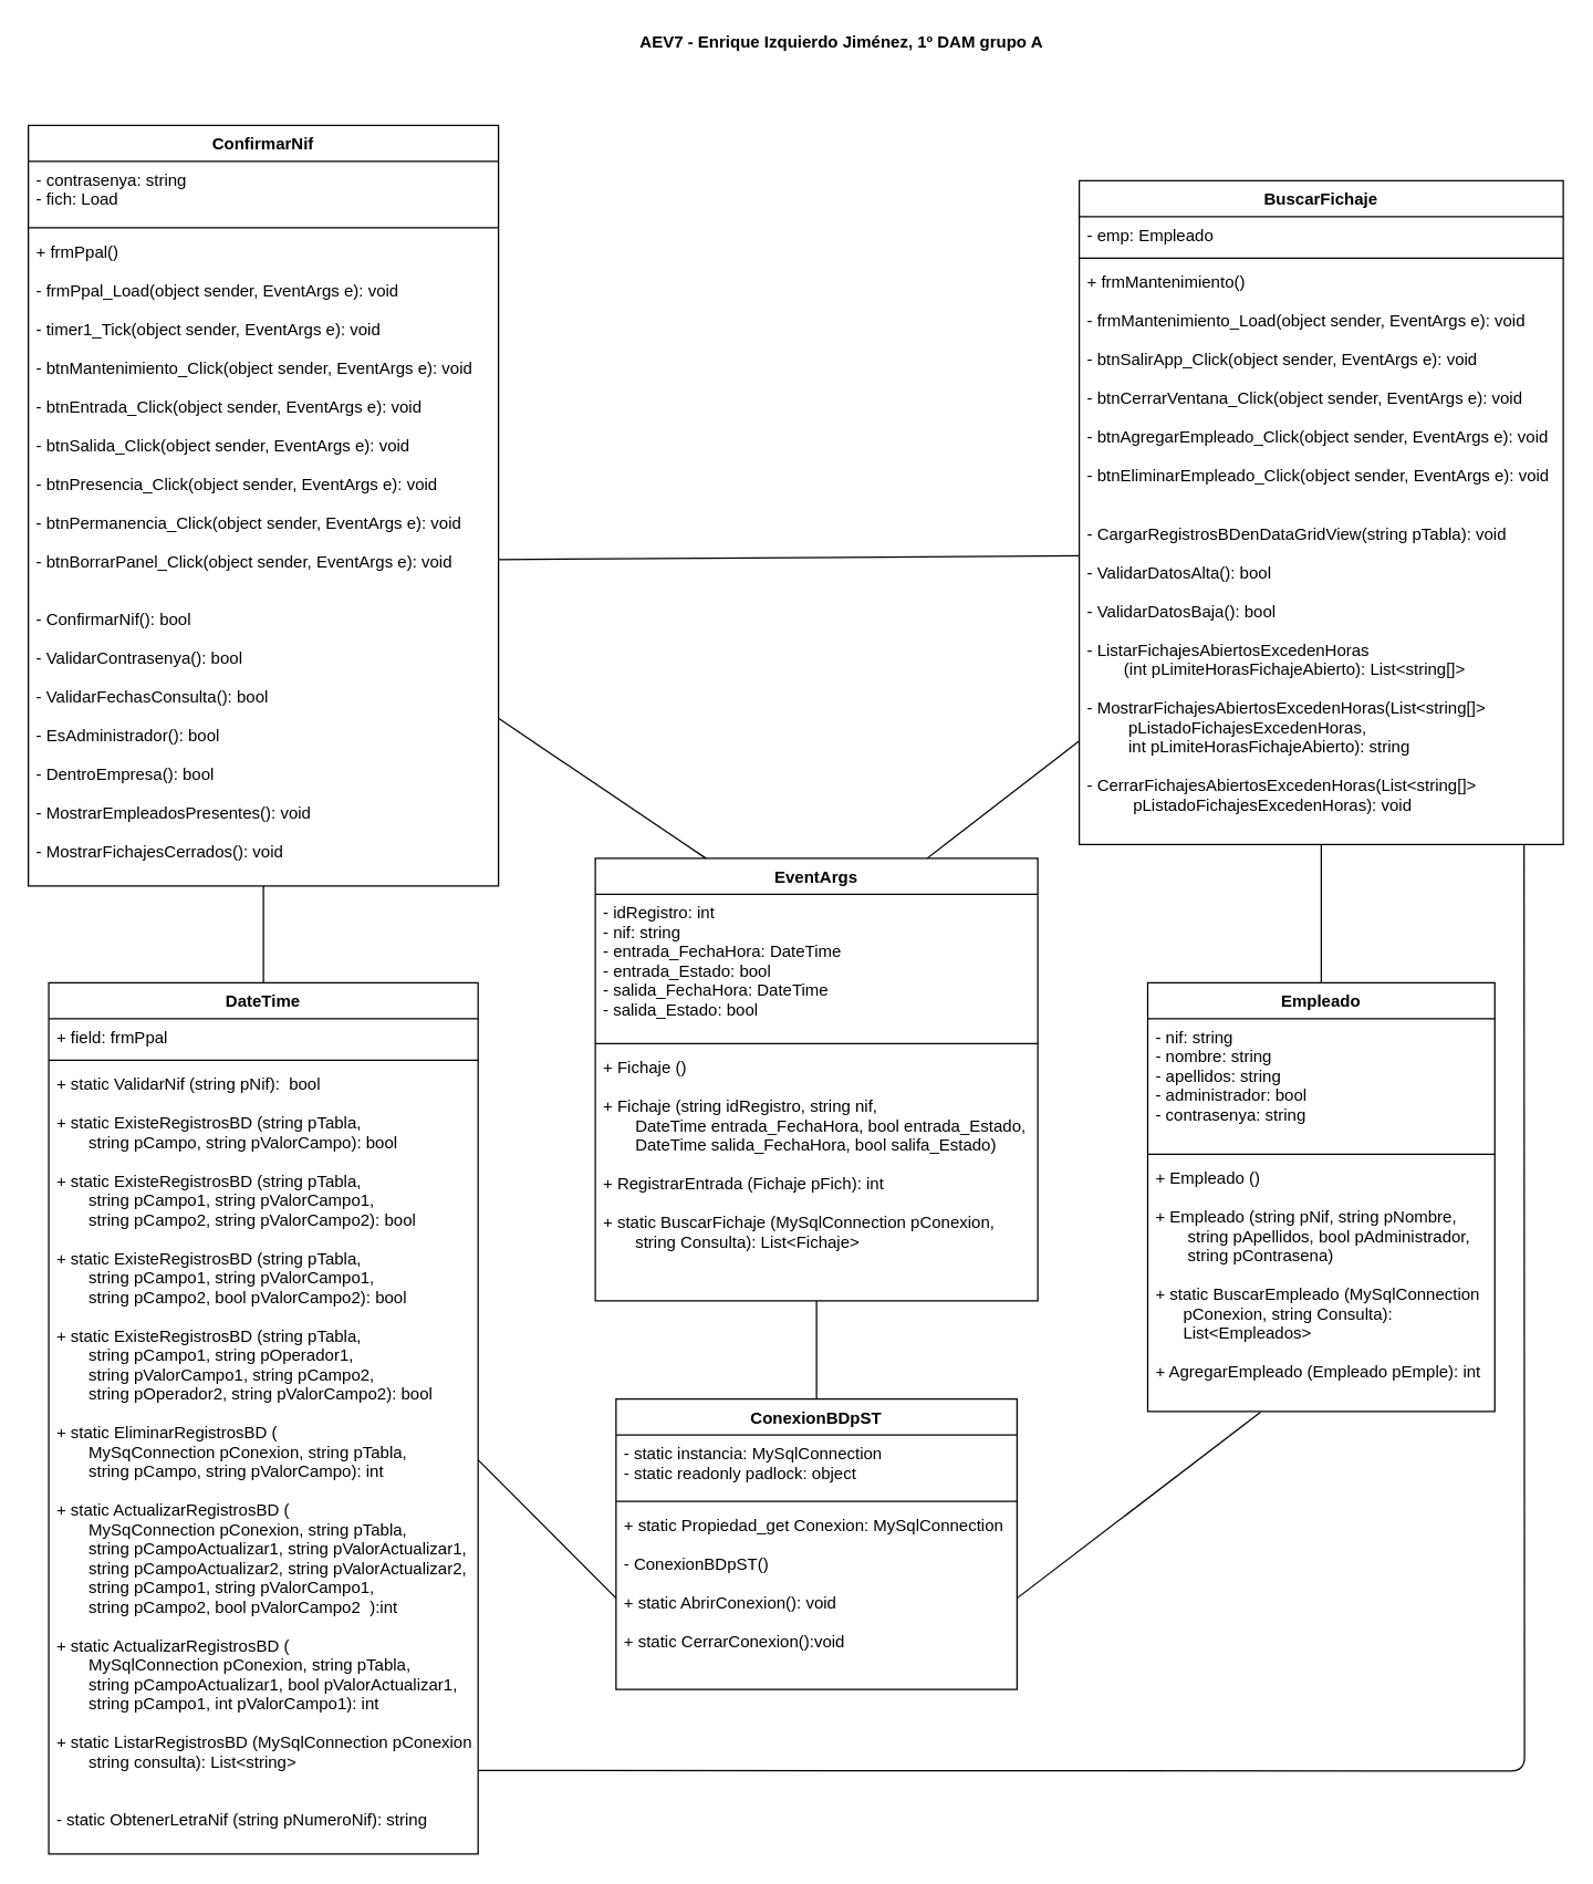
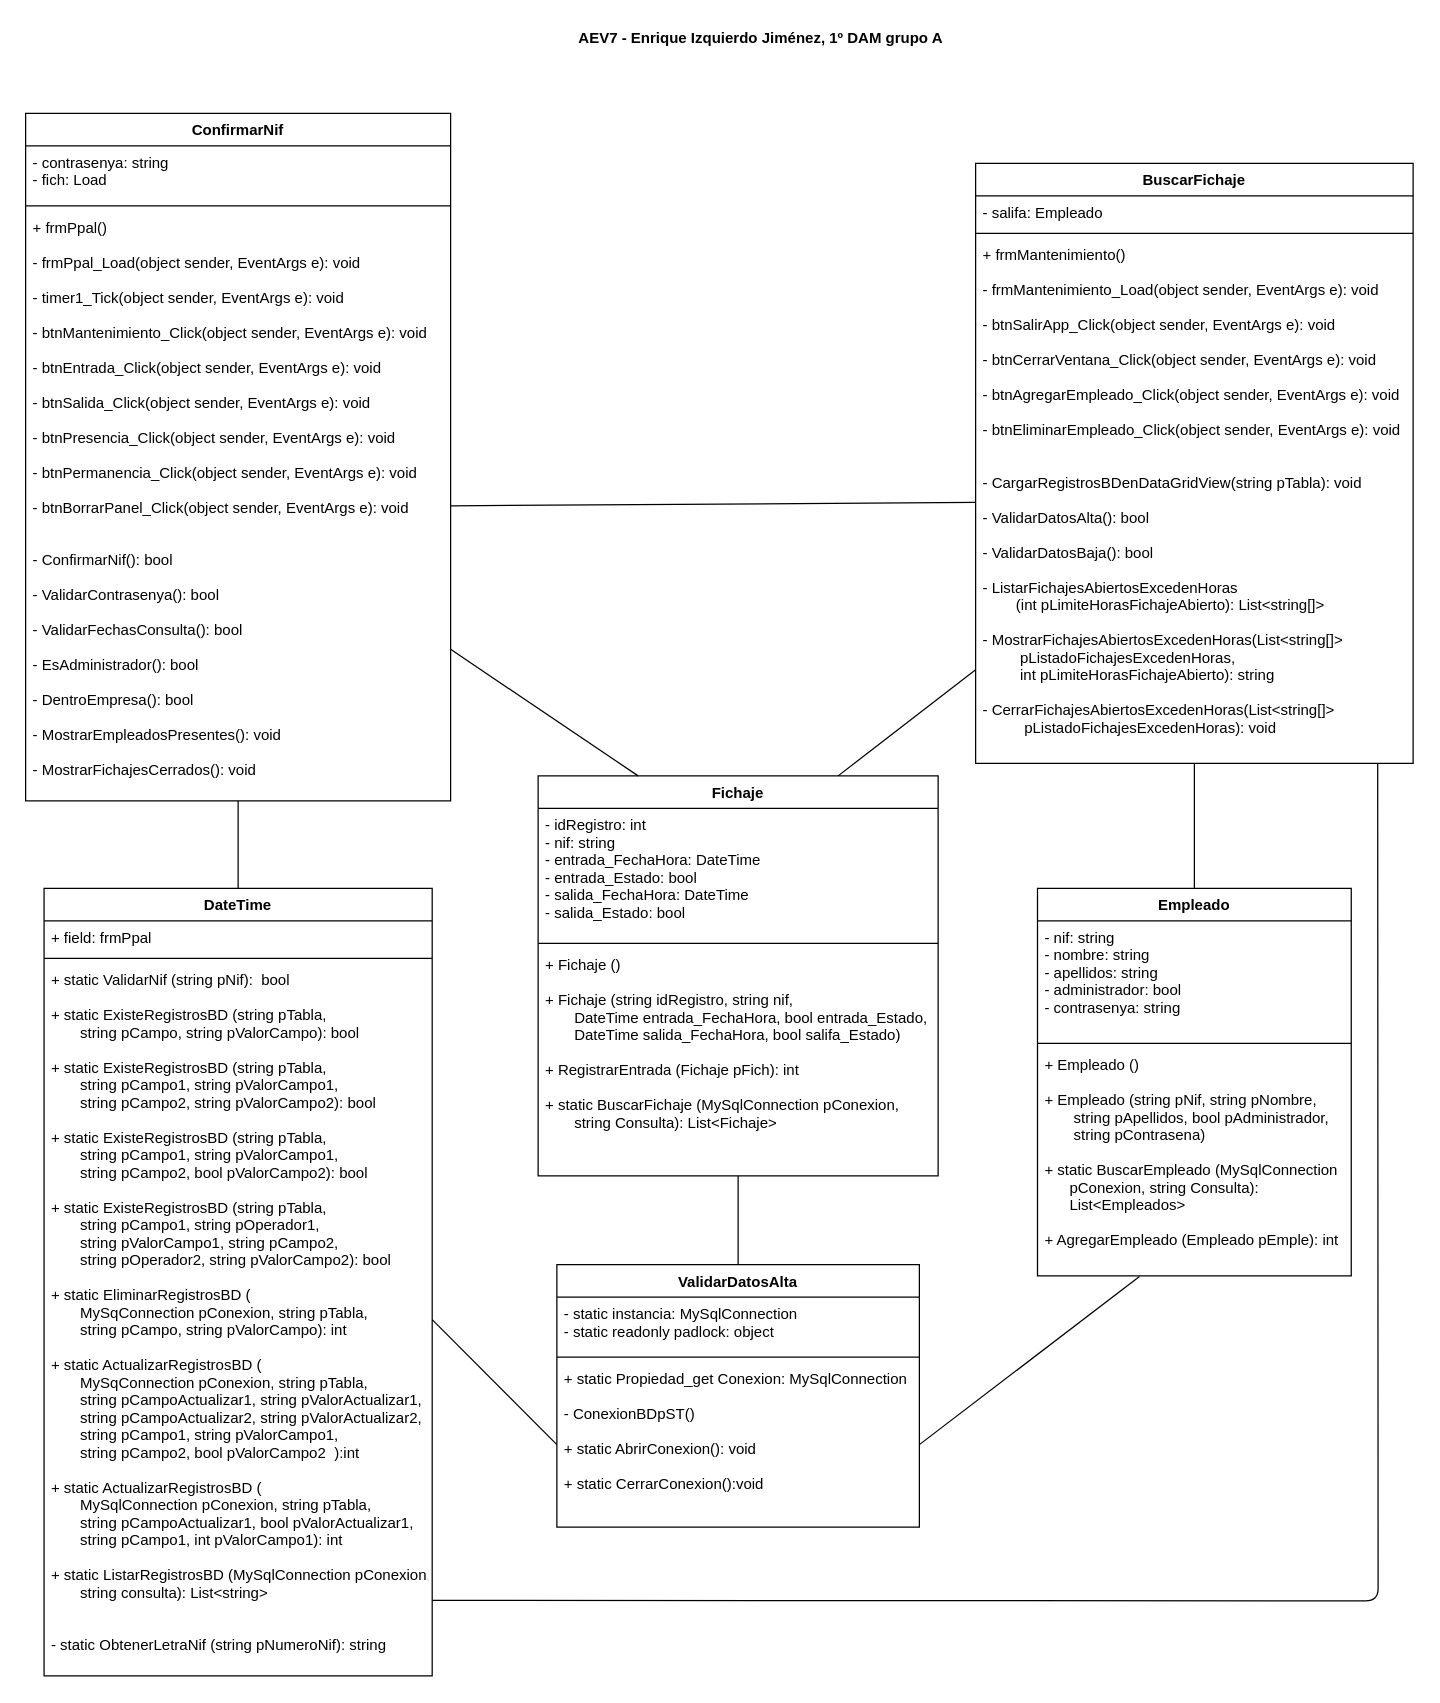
  <mxCell id="0" />
  <mxCell id="1" parent="0" />
  <mxCell id="2" value="ConfirmarNif" style="swimlane;fontStyle=1;align=center;verticalAlign=top;childLayout=stackLayout;horizontal=1;startSize=26;horizontalStack=0;resizeParent=1;resizeParentMax=0;resizeLast=0;collapsible=1;marginBottom=0;" parent="1" vertex="1"><mxGeometry x="20" y="90" width="340" height="550" as="geometry"><mxRectangle x="130" y="170" width="110" height="26" as="alternateBounds" /></mxGeometry></mxCell>
  <mxCell id="3" value="- contrasenya: string&#10;- fich: Load" style="text;strokeColor=none;fillColor=none;align=left;verticalAlign=top;spacingLeft=4;spacingRight=4;overflow=hidden;rotatable=0;points=[[0,0.5],[1,0.5]];portConstraint=eastwest;" parent="2" vertex="1"><mxGeometry y="26" width="340" height="44" as="geometry" /></mxCell>
  <mxCell id="4" value="" style="line;strokeWidth=1;fillColor=none;align=left;verticalAlign=middle;spacingTop=-1;spacingLeft=3;spacingRight=3;rotatable=0;labelPosition=right;points=[];portConstraint=eastwest;" parent="2" vertex="1"><mxGeometry y="70" width="340" height="8" as="geometry" /></mxCell>
  <mxCell id="5" value="+ frmPpal()&#10;&#10;- frmPpal_Load(object sender, EventArgs e): void&#10;&#10;- timer1_Tick(object sender, EventArgs e): void&#10;&#10;- btnMantenimiento_Click(object sender, EventArgs e): void&#10;&#10;- btnEntrada_Click(object sender, EventArgs e): void&#10;&#10;- btnSalida_Click(object sender, EventArgs e): void&#10;&#10;- btnPresencia_Click(object sender, EventArgs e): void&#10;&#10;- btnPermanencia_Click(object sender, EventArgs e): void&#10;&#10;- btnBorrarPanel_Click(object sender, EventArgs e): void&#10;&#10;&#10;- ConfirmarNif(): bool&#10;&#10;- ValidarContrasenya(): bool&#10;&#10;- ValidarFechasConsulta(): bool&#10;&#10;- EsAdministrador(): bool&#10;&#10;- DentroEmpresa(): bool&#10;&#10;- MostrarEmpleadosPresentes(): void&#10;&#10;- MostrarFichajesCerrados(): void" style="text;strokeColor=none;fillColor=none;align=left;verticalAlign=top;spacingLeft=4;spacingRight=4;overflow=hidden;rotatable=0;points=[[0,0.5],[1,0.5]];portConstraint=eastwest;" parent="2" vertex="1"><mxGeometry y="78" width="340" height="472" as="geometry" /></mxCell>
  <mxCell id="6" value="BuscarFichaje" style="swimlane;fontStyle=1;align=center;verticalAlign=top;childLayout=stackLayout;horizontal=1;startSize=26;horizontalStack=0;resizeParent=1;resizeParentMax=0;resizeLast=0;collapsible=1;marginBottom=0;" parent="1" vertex="1"><mxGeometry x="780" y="130" width="350" height="480" as="geometry"><mxRectangle x="130" y="170" width="110" height="26" as="alternateBounds" /></mxGeometry></mxCell>
- <mxCell id="7" value="- emp: Empleado" style="text;strokeColor=none;fillColor=none;align=left;verticalAlign=top;spacingLeft=4;spacingRight=4;overflow=hidden;rotatable=0;points=[[0,0.5],[1,0.5]];portConstraint=eastwest;" parent="6" vertex="1"><mxGeometry y="26" width="350" height="26" as="geometry" /></mxCell>
+ <mxCell id="7" value="- salifa: Empleado" style="text;strokeColor=none;fillColor=none;align=left;verticalAlign=top;spacingLeft=4;spacingRight=4;overflow=hidden;rotatable=0;points=[[0,0.5],[1,0.5]];portConstraint=eastwest;" parent="6" vertex="1"><mxGeometry y="26" width="350" height="26" as="geometry" /></mxCell>
  <mxCell id="8" value="" style="line;strokeWidth=1;fillColor=none;align=left;verticalAlign=middle;spacingTop=-1;spacingLeft=3;spacingRight=3;rotatable=0;labelPosition=right;points=[];portConstraint=eastwest;" parent="6" vertex="1"><mxGeometry y="52" width="350" height="8" as="geometry" /></mxCell>
  <mxCell id="9" value="+ frmMantenimiento()&#10;&#10;- frmMantenimiento_Load(object sender, EventArgs e): void&#10;&#10;- btnSalirApp_Click(object sender, EventArgs e): void&#10;&#10;- btnCerrarVentana_Click(object sender, EventArgs e): void&#10;&#10;- btnAgregarEmpleado_Click(object sender, EventArgs e): void&#10;&#10;- btnEliminarEmpleado_Click(object sender, EventArgs e): void&#10;&#10;&#10;- CargarRegistrosBDenDataGridView(string pTabla): void&#10;&#10;- ValidarDatosAlta(): bool&#10;&#10;- ValidarDatosBaja(): bool&#10;&#10;- ListarFichajesAbiertosExcedenHoras &#10;        (int pLimiteHorasFichajeAbierto): List&lt;string[]&gt; &#10;&#10;- MostrarFichajesAbiertosExcedenHoras(List&lt;string[]&gt;&#10;         pListadoFichajesExcedenHoras, &#10;         int pLimiteHorasFichajeAbierto): string &#10;&#10;- CerrarFichajesAbiertosExcedenHoras(List&lt;string[]&gt; &#10;          pListadoFichajesExcedenHoras): void" style="text;strokeColor=none;fillColor=none;align=left;verticalAlign=top;spacingLeft=4;spacingRight=4;overflow=hidden;rotatable=0;points=[[0,0.5],[1,0.5]];portConstraint=eastwest;" parent="6" vertex="1"><mxGeometry y="60" width="350" height="420" as="geometry" /></mxCell>
  <mxCell id="10" value="Empleado" style="swimlane;fontStyle=1;align=center;verticalAlign=top;childLayout=stackLayout;horizontal=1;startSize=26;horizontalStack=0;resizeParent=1;resizeParentMax=0;resizeLast=0;collapsible=1;marginBottom=0;" parent="1" vertex="1"><mxGeometry x="829.5" y="710" width="251" height="310" as="geometry"><mxRectangle x="130" y="170" width="110" height="26" as="alternateBounds" /></mxGeometry></mxCell>
  <mxCell id="11" value="- nif: string&#10;- nombre: string&#10;- apellidos: string&#10;- administrador: bool&#10;- contrasenya: string" style="text;strokeColor=none;fillColor=none;align=left;verticalAlign=top;spacingLeft=4;spacingRight=4;overflow=hidden;rotatable=0;points=[[0,0.5],[1,0.5]];portConstraint=eastwest;" parent="10" vertex="1"><mxGeometry y="26" width="251" height="94" as="geometry" /></mxCell>
  <mxCell id="12" value="" style="line;strokeWidth=1;fillColor=none;align=left;verticalAlign=middle;spacingTop=-1;spacingLeft=3;spacingRight=3;rotatable=0;labelPosition=right;points=[];portConstraint=eastwest;" parent="10" vertex="1"><mxGeometry y="120" width="251" height="8" as="geometry" /></mxCell>
  <mxCell id="13" value="+ Empleado ()&#10;&#10;+ Empleado (string pNif, string pNombre, &#10;       string pApellidos, bool pAdministrador,&#10;       string pContrasena)&#10;&#10;+ static BuscarEmpleado (MySqlConnection&#10;      pConexion, string Consulta):&#10;      List&lt;Empleados&gt;&#10;&#10;+ AgregarEmpleado (Empleado pEmple): int" style="text;strokeColor=none;fillColor=none;align=left;verticalAlign=top;spacingLeft=4;spacingRight=4;overflow=hidden;rotatable=0;points=[[0,0.5],[1,0.5]];portConstraint=eastwest;" parent="10" vertex="1"><mxGeometry y="128" width="251" height="182" as="geometry" /></mxCell>
- <mxCell id="14" value="EventArgs" style="swimlane;fontStyle=1;align=center;verticalAlign=top;childLayout=stackLayout;horizontal=1;startSize=26;horizontalStack=0;resizeParent=1;resizeParentMax=0;resizeLast=0;collapsible=1;marginBottom=0;" parent="1" vertex="1"><mxGeometry x="430" y="620" width="320" height="320" as="geometry"><mxRectangle x="130" y="170" width="110" height="26" as="alternateBounds" /></mxGeometry></mxCell>
+ <mxCell id="14" value="Fichaje" style="swimlane;fontStyle=1;align=center;verticalAlign=top;childLayout=stackLayout;horizontal=1;startSize=26;horizontalStack=0;resizeParent=1;resizeParentMax=0;resizeLast=0;collapsible=1;marginBottom=0;" parent="1" vertex="1"><mxGeometry x="430" y="620" width="320" height="320" as="geometry"><mxRectangle x="130" y="170" width="110" height="26" as="alternateBounds" /></mxGeometry></mxCell>
  <mxCell id="15" value="- idRegistro: int&#10;- nif: string&#10;- entrada_FechaHora: DateTime&#10;- entrada_Estado: bool&#10;- salida_FechaHora: DateTime&#10;- salida_Estado: bool" style="text;strokeColor=none;fillColor=none;align=left;verticalAlign=top;spacingLeft=4;spacingRight=4;overflow=hidden;rotatable=0;points=[[0,0.5],[1,0.5]];portConstraint=eastwest;" parent="14" vertex="1"><mxGeometry y="26" width="320" height="104" as="geometry" /></mxCell>
  <mxCell id="16" value="" style="line;strokeWidth=1;fillColor=none;align=left;verticalAlign=middle;spacingTop=-1;spacingLeft=3;spacingRight=3;rotatable=0;labelPosition=right;points=[];portConstraint=eastwest;" parent="14" vertex="1"><mxGeometry y="130" width="320" height="8" as="geometry" /></mxCell>
  <mxCell id="17" value="+ Fichaje ()&#10;&#10;+ Fichaje (string idRegistro, string nif, &#10;       DateTime entrada_FechaHora, bool entrada_Estado,&#10;       DateTime salida_FechaHora, bool salifa_Estado)&#10;&#10;+ RegistrarEntrada (Fichaje pFich): int&#10;&#10;+ static BuscarFichaje (MySqlConnection pConexion, &#10;       string Consulta): List&lt;Fichaje&gt;&#10;&#10;" style="text;strokeColor=none;fillColor=none;align=left;verticalAlign=top;spacingLeft=4;spacingRight=4;overflow=hidden;rotatable=0;points=[[0,0.5],[1,0.5]];portConstraint=eastwest;" parent="14" vertex="1"><mxGeometry y="138" width="320" height="182" as="geometry" /></mxCell>
  <mxCell id="18" value="&lt;b&gt;AEV7 - Enrique Izquierdo Jiménez, 1º DAM grupo A&amp;nbsp;&lt;/b&gt;" style="text;html=1;strokeColor=none;fillColor=none;align=center;verticalAlign=middle;whiteSpace=wrap;rounded=0;" parent="1" vertex="1"><mxGeometry x="320" y="20" width="580" height="20" as="geometry" /></mxCell>
  <mxCell id="19" value="DateTime" style="swimlane;fontStyle=1;align=center;verticalAlign=top;childLayout=stackLayout;horizontal=1;startSize=26;horizontalStack=0;resizeParent=1;resizeParentMax=0;resizeLast=0;collapsible=1;marginBottom=0;" parent="1" vertex="1"><mxGeometry x="34.75" y="710" width="310.5" height="630" as="geometry"><mxRectangle x="130" y="170" width="110" height="26" as="alternateBounds" /></mxGeometry></mxCell>
  <mxCell id="20" value="+ field: frmPpal" style="text;strokeColor=none;fillColor=none;align=left;verticalAlign=top;spacingLeft=4;spacingRight=4;overflow=hidden;rotatable=0;points=[[0,0.5],[1,0.5]];portConstraint=eastwest;" parent="19" vertex="1"><mxGeometry y="26" width="310.5" height="26" as="geometry" /></mxCell>
  <mxCell id="21" value="" style="line;strokeWidth=1;fillColor=none;align=left;verticalAlign=middle;spacingTop=-1;spacingLeft=3;spacingRight=3;rotatable=0;labelPosition=right;points=[];portConstraint=eastwest;" parent="19" vertex="1"><mxGeometry y="52" width="310.5" height="8" as="geometry" /></mxCell>
  <mxCell id="22" value="+ static ValidarNif (string pNif):  bool&#10;&#10;+ static ExisteRegistrosBD (string pTabla,&#10;       string pCampo, string pValorCampo): bool&#10;&#10;+ static ExisteRegistrosBD (string pTabla,&#10;       string pCampo1, string pValorCampo1, &#10;       string pCampo2, string pValorCampo2): bool&#10;&#10;+ static ExisteRegistrosBD (string pTabla,&#10;       string pCampo1, string pValorCampo1,&#10;       string pCampo2, bool pValorCampo2): bool&#10;&#10;+ static ExisteRegistrosBD (string pTabla,&#10;       string pCampo1, string pOperador1, &#10;       string pValorCampo1, string pCampo2, &#10;       string pOperador2, string pValorCampo2): bool&#10;&#10;+ static EliminarRegistrosBD (&#10;       MySqConnection pConexion, string pTabla, &#10;       string pCampo, string pValorCampo): int&#10;&#10;+ static ActualizarRegistrosBD (&#10;       MySqConnection pConexion, string pTabla,&#10;       string pCampoActualizar1, string pValorActualizar1,&#10;       string pCampoActualizar2, string pValorActualizar2,&#10;       string pCampo1, string pValorCampo1,&#10;       string pCampo2, bool pValorCampo2  ):int&#10;&#10;+ static ActualizarRegistrosBD (&#10;       MySqlConnection pConexion, string pTabla,&#10;       string pCampoActualizar1, bool pValorActualizar1,&#10;       string pCampo1, int pValorCampo1): int&#10;&#10;+ static ListarRegistrosBD (MySqlConnection pConexion, &#10;       string consulta): List&lt;string&gt;&#10;&#10;&#10;- static ObtenerLetraNif (string pNumeroNif): string" style="text;strokeColor=none;fillColor=none;align=left;verticalAlign=top;spacingLeft=4;spacingRight=4;overflow=hidden;rotatable=0;points=[[0,0.5],[1,0.5]];portConstraint=eastwest;" parent="19" vertex="1"><mxGeometry y="60" width="310.5" height="570" as="geometry" /></mxCell>
  <mxCell id="23" value="" style="endArrow=none;endFill=0;endSize=12;html=1;exitX=1;exitY=0.5;exitDx=0;exitDy=0;" parent="1" source="5" target="9" edge="1"><mxGeometry width="160" relative="1" as="geometry"><mxPoint x="360" y="138" as="sourcePoint" /><mxPoint x="760" y="290" as="targetPoint" /></mxGeometry></mxCell>
  <mxCell id="24" value="" style="endArrow=none;endFill=0;endSize=12;html=1;entryX=0.5;entryY=0;entryDx=0;entryDy=0;" parent="1" source="5" target="19" edge="1"><mxGeometry width="160" relative="1" as="geometry"><mxPoint x="215" y="660" as="sourcePoint" /><mxPoint x="530" y="1100" as="targetPoint" /></mxGeometry></mxCell>
  <mxCell id="25" value="" style="endArrow=none;endFill=0;endSize=12;html=1;entryX=0.25;entryY=0;entryDx=0;entryDy=0;" parent="1" source="5" target="14" edge="1"><mxGeometry width="160" relative="1" as="geometry"><mxPoint x="190" y="660" as="sourcePoint" /><mxPoint x="231.25" y="860" as="targetPoint" /></mxGeometry></mxCell>
  <mxCell id="26" value="" style="endArrow=none;endFill=0;endSize=12;html=1;entryX=0.5;entryY=0;entryDx=0;entryDy=0;" parent="1" source="9" target="10" edge="1"><mxGeometry width="160" relative="1" as="geometry"><mxPoint x="990" y="650" as="sourcePoint" /><mxPoint x="980.52" y="958.112" as="targetPoint" /></mxGeometry></mxCell>
  <mxCell id="27" value="" style="endArrow=none;endFill=0;endSize=12;html=1;entryX=0.75;entryY=0;entryDx=0;entryDy=0;" parent="1" source="9" target="14" edge="1"><mxGeometry width="160" relative="1" as="geometry"><mxPoint x="770" y="620" as="sourcePoint" /><mxPoint x="948.401" y="1128" as="targetPoint" /></mxGeometry></mxCell>
- <mxCell id="28" value="ConexionBDpST" style="swimlane;fontStyle=1;align=center;verticalAlign=top;childLayout=stackLayout;horizontal=1;startSize=26;horizontalStack=0;resizeParent=1;resizeParentMax=0;resizeLast=0;collapsible=1;marginBottom=0;" parent="1" vertex="1"><mxGeometry x="445" y="1011" width="290" height="210" as="geometry"><mxRectangle x="130" y="170" width="110" height="26" as="alternateBounds" /></mxGeometry></mxCell>
+ <mxCell id="28" value="ValidarDatosAlta" style="swimlane;fontStyle=1;align=center;verticalAlign=top;childLayout=stackLayout;horizontal=1;startSize=26;horizontalStack=0;resizeParent=1;resizeParentMax=0;resizeLast=0;collapsible=1;marginBottom=0;" parent="1" vertex="1"><mxGeometry x="445" y="1011" width="290" height="210" as="geometry"><mxRectangle x="130" y="170" width="110" height="26" as="alternateBounds" /></mxGeometry></mxCell>
  <mxCell id="29" value="- static instancia: MySqlConnection&#10;- static readonly padlock: object" style="text;strokeColor=none;fillColor=none;align=left;verticalAlign=top;spacingLeft=4;spacingRight=4;overflow=hidden;rotatable=0;points=[[0,0.5],[1,0.5]];portConstraint=eastwest;" parent="28" vertex="1"><mxGeometry y="26" width="290" height="44" as="geometry" /></mxCell>
  <mxCell id="30" value="" style="line;strokeWidth=1;fillColor=none;align=left;verticalAlign=middle;spacingTop=-1;spacingLeft=3;spacingRight=3;rotatable=0;labelPosition=right;points=[];portConstraint=eastwest;" parent="28" vertex="1"><mxGeometry y="70" width="290" height="8" as="geometry" /></mxCell>
  <mxCell id="31" value="+ static Propiedad_get Conexion: MySqlConnection&#10;&#10;- ConexionBDpST()&#10;&#10;+ static AbrirConexion(): void&#10;&#10;+ static CerrarConexion():void" style="text;strokeColor=none;fillColor=none;align=left;verticalAlign=top;spacingLeft=4;spacingRight=4;overflow=hidden;rotatable=0;points=[[0,0.5],[1,0.5]];portConstraint=eastwest;" parent="28" vertex="1"><mxGeometry y="78" width="290" height="132" as="geometry" /></mxCell>
  <mxCell id="32" value="" style="endArrow=none;endFill=0;endSize=12;html=1;entryX=0;entryY=0.5;entryDx=0;entryDy=0;exitX=1;exitY=0.5;exitDx=0;exitDy=0;" parent="1" source="22" target="31" edge="1"><mxGeometry width="160" relative="1" as="geometry"><mxPoint x="580" y="1130" as="sourcePoint" /><mxPoint x="686.625" y="1266" as="targetPoint" /><Array as="points" /></mxGeometry></mxCell>
  <mxCell id="33" value="" style="endArrow=none;endFill=0;endSize=12;html=1;entryX=0.5;entryY=0;entryDx=0;entryDy=0;" parent="1" source="17" target="28" edge="1"><mxGeometry width="160" relative="1" as="geometry"><mxPoint x="605" y="941" as="sourcePoint" /><mxPoint x="605" y="980" as="targetPoint" /><Array as="points" /></mxGeometry></mxCell>
  <mxCell id="34" value="" style="endArrow=none;endFill=0;endSize=12;html=1;entryX=1;entryY=0.5;entryDx=0;entryDy=0;exitX=0.325;exitY=1.003;exitDx=0;exitDy=0;exitPerimeter=0;" parent="1" source="13" target="31" edge="1"><mxGeometry width="160" relative="1" as="geometry"><mxPoint x="790" y="1330" as="sourcePoint" /><mxPoint x="790" y="1470" as="targetPoint" /><Array as="points" /></mxGeometry></mxCell>
  <mxCell id="35" value="" style="endArrow=none;endFill=0;endSize=12;html=1;exitX=1;exitY=0.894;exitDx=0;exitDy=0;exitPerimeter=0;entryX=0.919;entryY=1;entryDx=0;entryDy=0;entryPerimeter=0;" parent="1" source="22" target="9" edge="1"><mxGeometry width="160" relative="1" as="geometry"><mxPoint x="500" y="1250" as="sourcePoint" /><mxPoint x="1130" y="1100" as="targetPoint" /><Array as="points"><mxPoint x="1102" y="1280" /></Array></mxGeometry></mxCell>
